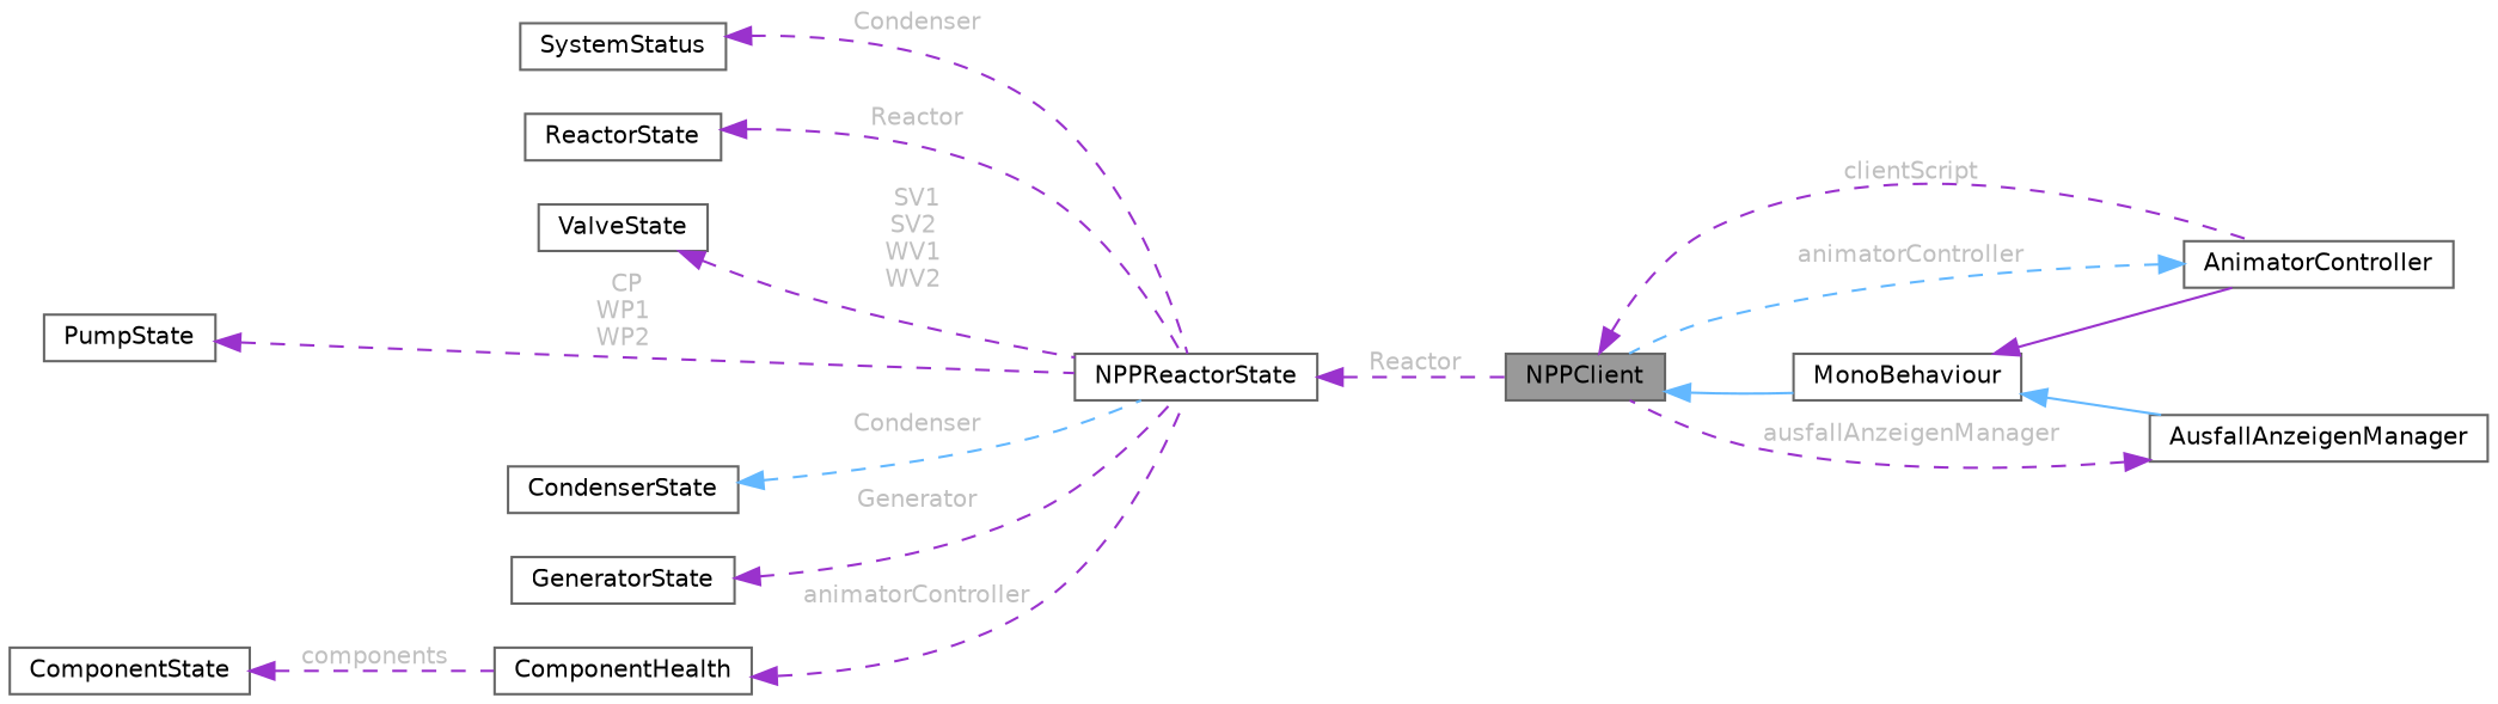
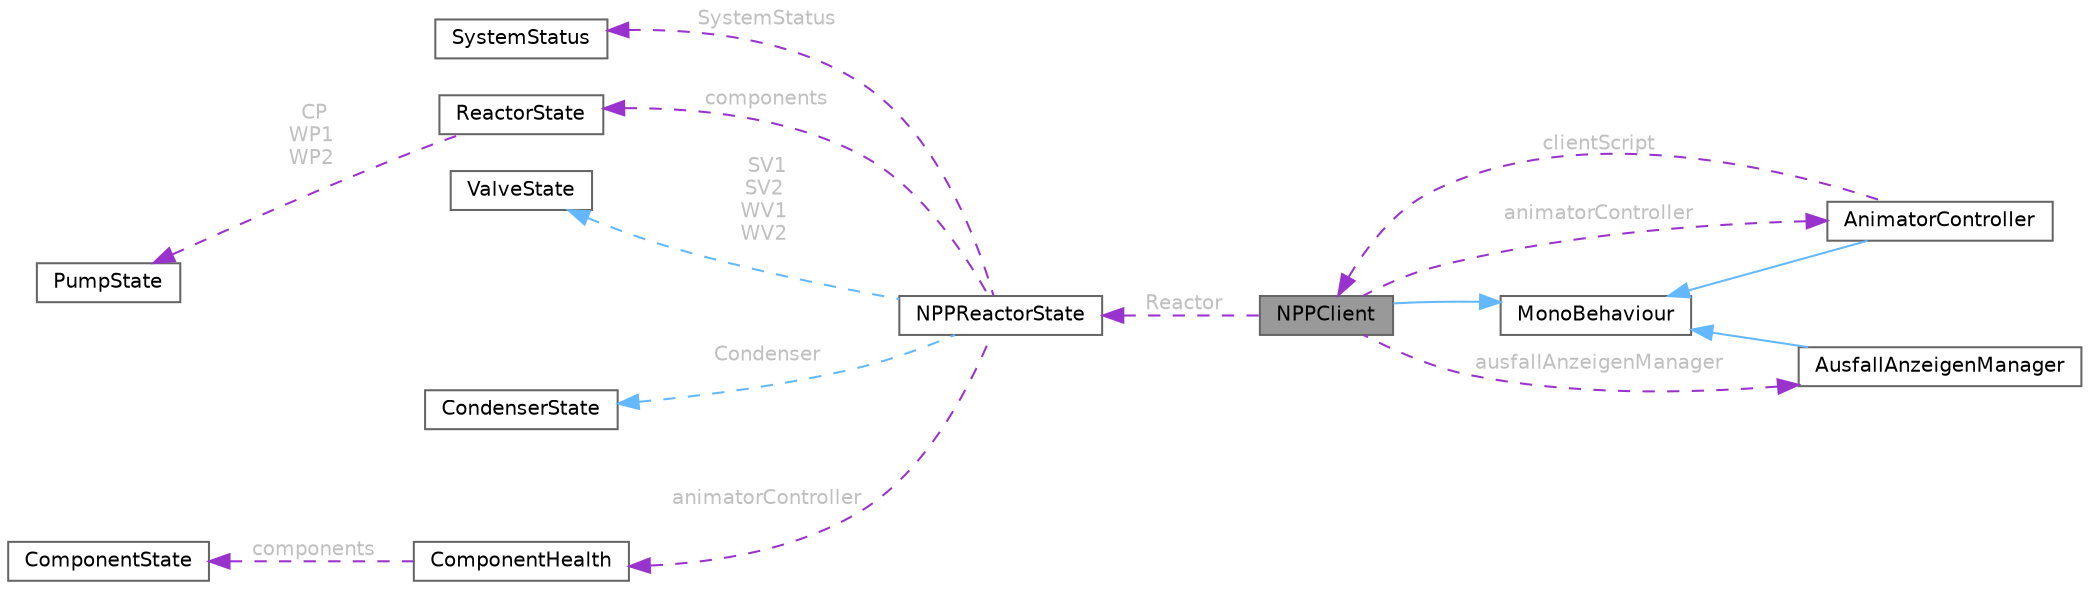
  digraph {
    rankdir=LR
    node [color=gray40 fillcolor=white fontname=Helvetica fontsize=10 shape=box style=filled]
    edge [color=darkorchid3 dir=back fontcolor=grey fontname=Helvetica fontsize=10 labelfontname=Helvetica labelfontsize=10 style=dashed]
    n1 [fillcolor=grey60 fontcolor=black height=0.2 label=NPPClient width=0.4]
    n2 [height=0.2 label=AnimatorController width=0.4]
    n3 [height=0.2 label=MonoBehaviour width=0.4]
    n4 [height=0.2 label=AusfallAnzeigenManager width=0.4]
    n5 [height=0.2 label=NPPReactorState width=0.4]
    n6 [height=0.2 label=SystemStatus width=0.4]
    n7 [height=0.2 label=ReactorState width=0.4]
    n8 [height=0.2 label=ValveState width=0.4]
    n9 [height=0.2 label=PumpState width=0.4]
    n10 [height=0.2 label=CondenserState width=0.4]
-   n11 [height=0.2 label=GeneratorState width=0.4]
    n12 [height=0.2 label=ComponentHealth width=0.4]
    n13 [height=0.2 label=ComponentState width=0.4]
    n1 -> n2 [label=" clientScript"]
-   n2 -> n1 [color=steelblue1 label=" animatorController"]
-   n1 -> n3 [color=steelblue1 style=solid fontcolor=""]
-   n3 -> n2 [style=solid fontcolor=""]
+   n2 -> n1 [label=" animatorController"]
+   n3 -> n1 [color=steelblue1 style=solid fontcolor=""]
+   n3 -> n2 [color=steelblue1 style=solid fontcolor=""]
    n3 -> n4 [color=steelblue1 style=solid fontcolor=""]
    n4 -> n1 [label=" ausfallAnzeigenManager"]
    n5 -> n1 [label=" Reactor"]
-   n6 -> n5 [label=" Condenser"]
-   n7 -> n5 [label=" Reactor"]
-   n8 -> n5 [label=" SV1\nSV2\nWV1\nWV2"]
-   n9 -> n5 [label=" CP\nWP1\nWP2"]
+   n6 -> n5 [label=" SystemStatus"]
+   n7 -> n5 [label=" components"]
+   n8 -> n5 [color=steelblue1 label=" SV1\nSV2\nWV1\nWV2"]
+   n9 -> n7 [label=" CP\nWP1\nWP2"]
    n10 -> n5 [color=steelblue1 label=" Condenser"]
-   n11 -> n5 [label=" Generator"]
    n12 -> n5 [label=" animatorController"]
    n13 -> n12 [label=" components"]
  }
